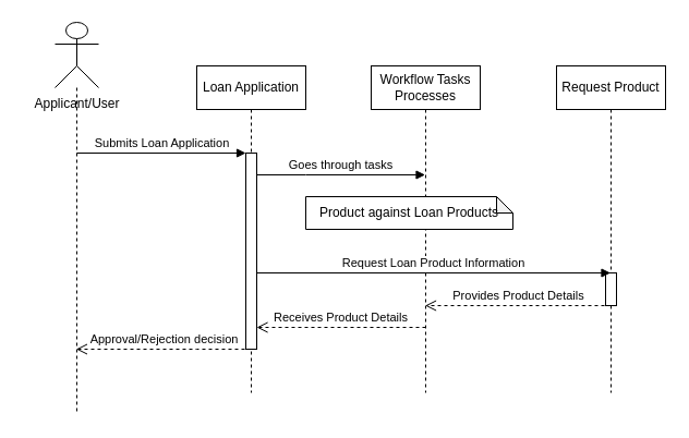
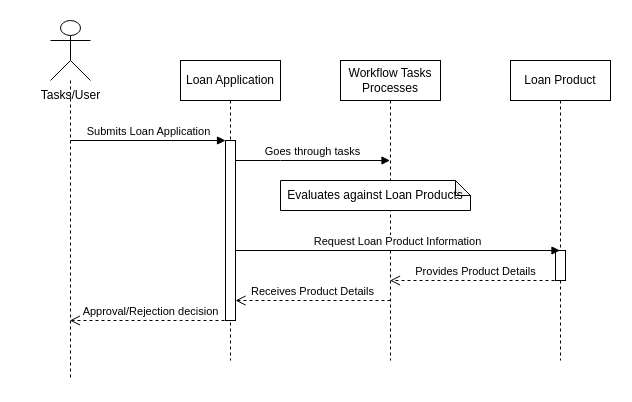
  <mxCell id="0" />
  <mxCell id="1" parent="0" />
  <mxCell id="2" value="" style="shape=umlLifeline;perimeter=lifelinePerimeter;whiteSpace=wrap;html=1;container=1;dropTarget=0;collapsible=0;recursiveResize=0;outlineConnect=0;portConstraint=eastwest;newEdgeStyle={&quot;curved&quot;:0,&quot;rounded&quot;:0};participant=umlActor;size=60;" vertex="1" parent="1"><mxGeometry x="50" y="20" width="40" height="360" as="geometry" /></mxCell>
- <mxCell id="3" value="Applicant/User" style="text;html=1;align=center;verticalAlign=middle;resizable=0;points=[];autosize=1;strokeColor=none;fillColor=none;" vertex="1" parent="1"><mxGeometry x="20" y="80" width="100" height="30" as="geometry" /></mxCell>
+ <mxCell id="3" value="Tasks/User" style="text;html=1;align=center;verticalAlign=middle;resizable=0;points=[];autosize=1;strokeColor=none;fillColor=none;" vertex="1" parent="1"><mxGeometry x="20" y="80" width="100" height="30" as="geometry" /></mxCell>
  <mxCell id="4" value="Loan Application" style="shape=umlLifeline;perimeter=lifelinePerimeter;whiteSpace=wrap;html=1;container=1;dropTarget=0;collapsible=0;recursiveResize=0;outlineConnect=0;portConstraint=eastwest;newEdgeStyle={&quot;curved&quot;:0,&quot;rounded&quot;:0};" vertex="1" parent="1"><mxGeometry x="180" y="60" width="100" height="300" as="geometry" /></mxCell>
  <mxCell id="5" value="" style="html=1;points=[[0,0,0,0,5],[0,1,0,0,-5],[1,0,0,0,5],[1,1,0,0,-5]];perimeter=orthogonalPerimeter;outlineConnect=0;targetShapes=umlLifeline;portConstraint=eastwest;newEdgeStyle={&quot;curved&quot;:0,&quot;rounded&quot;:0};" vertex="1" parent="4"><mxGeometry x="45" y="80" width="10" height="180" as="geometry" /></mxCell>
  <mxCell id="6" value="Workflow Tasks Processes" style="shape=umlLifeline;perimeter=lifelinePerimeter;whiteSpace=wrap;html=1;container=1;dropTarget=0;collapsible=0;recursiveResize=0;outlineConnect=0;portConstraint=eastwest;newEdgeStyle={&quot;curved&quot;:0,&quot;rounded&quot;:0};" vertex="1" parent="1"><mxGeometry x="340" y="60" width="100" height="300" as="geometry" /></mxCell>
  <mxCell id="7" value="Submits Loan Application" style="html=1;verticalAlign=bottom;endArrow=block;curved=0;rounded=0;" edge="1" parent="1" target="5"><mxGeometry width="80" relative="1" as="geometry"><mxPoint x="69.929" y="140" as="sourcePoint" /><mxPoint x="220" y="140" as="targetPoint" /></mxGeometry></mxCell>
  <mxCell id="8" value="Approval/Rejection decision" style="html=1;verticalAlign=bottom;endArrow=open;dashed=1;endSize=8;curved=0;rounded=0;" edge="1" parent="1"><mxGeometry x="-0.004" relative="1" as="geometry"><mxPoint x="230" y="320" as="sourcePoint" /><mxPoint x="69.389" y="320" as="targetPoint" /><Array as="points"><mxPoint x="180" y="320" /></Array><mxPoint as="offset" /></mxGeometry></mxCell>
  <mxCell id="9" value="Goes through tasks" style="html=1;verticalAlign=bottom;endArrow=block;curved=0;rounded=0;" edge="1" parent="1" source="5" target="6"><mxGeometry width="80" relative="1" as="geometry"><mxPoint x="240" y="160" as="sourcePoint" /><mxPoint x="320" y="160" as="targetPoint" /><Array as="points"><mxPoint x="280" y="160" /></Array></mxGeometry></mxCell>
- <mxCell id="10" value="Product against Loan Products" style="shape=note;whiteSpace=wrap;html=1;backgroundOutline=1;darkOpacity=0.05;size=15;" vertex="1" parent="1"><mxGeometry x="280" y="180" width="190" height="30" as="geometry" /></mxCell>
- <mxCell id="11" value="Request Product" style="shape=umlLifeline;perimeter=lifelinePerimeter;whiteSpace=wrap;html=1;container=1;dropTarget=0;collapsible=0;recursiveResize=0;outlineConnect=0;portConstraint=eastwest;newEdgeStyle={&quot;curved&quot;:0,&quot;rounded&quot;:0};" vertex="1" parent="1"><mxGeometry x="510" y="60" width="100" height="300" as="geometry" /></mxCell>
+ <mxCell id="10" value="Evaluates against Loan Products" style="shape=note;whiteSpace=wrap;html=1;backgroundOutline=1;darkOpacity=0.05;size=15;" vertex="1" parent="1"><mxGeometry x="280" y="180" width="190" height="30" as="geometry" /></mxCell>
+ <mxCell id="11" value="Loan Product" style="shape=umlLifeline;perimeter=lifelinePerimeter;whiteSpace=wrap;html=1;container=1;dropTarget=0;collapsible=0;recursiveResize=0;outlineConnect=0;portConstraint=eastwest;newEdgeStyle={&quot;curved&quot;:0,&quot;rounded&quot;:0};" vertex="1" parent="1"><mxGeometry x="510" y="60" width="100" height="300" as="geometry" /></mxCell>
  <mxCell id="12" value="" style="html=1;points=[[0,0,0,0,5],[0,1,0,0,-5],[1,0,0,0,5],[1,1,0,0,-5]];perimeter=orthogonalPerimeter;outlineConnect=0;targetShapes=umlLifeline;portConstraint=eastwest;newEdgeStyle={&quot;curved&quot;:0,&quot;rounded&quot;:0};" vertex="1" parent="11"><mxGeometry x="45" y="190" width="10" height="30" as="geometry" /></mxCell>
  <mxCell id="13" value="Request Loan Product Information" style="html=1;verticalAlign=bottom;endArrow=block;curved=0;rounded=0;" edge="1" parent="1"><mxGeometry width="80" relative="1" as="geometry"><mxPoint x="235" y="250" as="sourcePoint" /><mxPoint x="559.5" y="250" as="targetPoint" /></mxGeometry></mxCell>
  <mxCell id="14" value="Provides Product Details" style="html=1;verticalAlign=bottom;endArrow=open;dashed=1;endSize=8;curved=0;rounded=0;" edge="1" parent="1" target="6"><mxGeometry relative="1" as="geometry"><mxPoint x="560" y="280" as="sourcePoint" /><mxPoint x="480" y="280" as="targetPoint" /></mxGeometry></mxCell>
  <mxCell id="15" value="Receives Product Details" style="html=1;verticalAlign=bottom;endArrow=open;dashed=1;endSize=8;curved=0;rounded=0;" edge="1" parent="1"><mxGeometry relative="1" as="geometry"><mxPoint x="390" y="300" as="sourcePoint" /><mxPoint x="235" y="300" as="targetPoint" /><Array as="points"><mxPoint x="320" y="300" /></Array></mxGeometry></mxCell>
